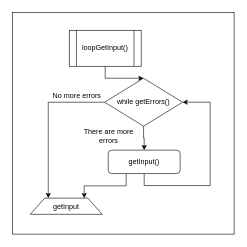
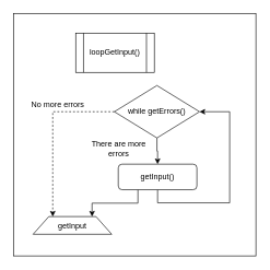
  <mxCell id="0" />
  <mxCell id="1" parent="0" />
  <mxCell id="2" value="" style="whiteSpace=wrap;html=1;aspect=fixed;" vertex="1" parent="1"><mxGeometry x="20" y="20" width="370" height="370" as="geometry" /></mxCell>
  <mxCell id="3" style="edgeStyle=orthogonalEdgeStyle;rounded=0;orthogonalLoop=1;jettySize=auto;html=1;exitX=0.5;exitY=1;exitDx=0;exitDy=0;entryX=1;entryY=0.5;entryDx=0;entryDy=0;" edge="1" parent="1" source="5" target="10"><mxGeometry relative="1" as="geometry"><Array as="points"><mxPoint x="240" y="309" /><mxPoint x="350" y="309" /><mxPoint x="350" y="170" /></Array></mxGeometry></mxCell>
  <mxCell id="4" style="edgeStyle=orthogonalEdgeStyle;rounded=0;orthogonalLoop=1;jettySize=auto;html=1;exitX=0.25;exitY=1;exitDx=0;exitDy=0;entryX=0.75;entryY=0;entryDx=0;entryDy=0;" edge="1" parent="1" source="5" target="13"><mxGeometry relative="1" as="geometry" /></mxCell>
  <mxCell id="5" value="getInput()" style="rounded=1;whiteSpace=wrap;html=1;" vertex="1" parent="1"><mxGeometry x="180" y="250" width="120" height="39" as="geometry" /></mxCell>
- <mxCell id="6" style="edgeStyle=orthogonalEdgeStyle;rounded=0;orthogonalLoop=1;jettySize=auto;html=1;exitX=0.5;exitY=1;exitDx=0;exitDy=0;entryX=0.5;entryY=0;entryDx=0;entryDy=0;" edge="1" parent="1" source="7" target="10"><mxGeometry relative="1" as="geometry" /></mxCell>
  <mxCell id="7" value="loopGetInput()" style="shape=process;whiteSpace=wrap;html=1;backgroundOutline=1;" vertex="1" parent="1"><mxGeometry x="115" y="50" width="120" height="60" as="geometry" /></mxCell>
  <mxCell id="8" style="edgeStyle=orthogonalEdgeStyle;rounded=0;orthogonalLoop=1;jettySize=auto;html=1;exitX=0.5;exitY=1;exitDx=0;exitDy=0;entryX=0.5;entryY=0;entryDx=0;entryDy=0;" edge="1" parent="1" source="10" target="5"><mxGeometry relative="1" as="geometry" /></mxCell>
- <mxCell id="9" style="edgeStyle=orthogonalEdgeStyle;rounded=0;orthogonalLoop=1;jettySize=auto;html=1;exitX=0;exitY=0.5;exitDx=0;exitDy=0;entryX=0.25;entryY=0;entryDx=0;entryDy=0;" edge="1" parent="1" source="10" target="13"><mxGeometry relative="1" as="geometry" /></mxCell>
+ <mxCell id="9" style="edgeStyle=orthogonalEdgeStyle;rounded=0;orthogonalLoop=1;jettySize=auto;html=1;exitX=0;exitY=0.5;exitDx=0;exitDy=0;entryX=0.25;entryY=0;entryDx=0;entryDy=0;dashed=1;" edge="1" parent="1" source="10" target="13"><mxGeometry relative="1" as="geometry" /></mxCell>
  <mxCell id="10" value="while getErrors()" style="rhombus;whiteSpace=wrap;html=1;" vertex="1" parent="1"><mxGeometry x="174" y="130" width="130" height="80" as="geometry" /></mxCell>
  <mxCell id="11" value="There are more errors" style="text;html=1;strokeColor=none;fillColor=none;align=center;verticalAlign=middle;whiteSpace=wrap;rounded=0;" vertex="1" parent="1"><mxGeometry x="126" y="216" width="110" height="20" as="geometry" /></mxCell>
- <mxCell id="12" value="No more errors" style="text;html=1;strokeColor=none;fillColor=none;align=center;verticalAlign=middle;whiteSpace=wrap;rounded=0;" vertex="1" parent="1"><mxGeometry x="83" y="150" width="90" height="20" as="geometry" /></mxCell>
+ <mxCell id="12" value="No more errors" style="text;html=1;strokeColor=none;fillColor=none;align=center;verticalAlign=middle;whiteSpace=wrap;rounded=0;" vertex="1" parent="1"><mxGeometry x="43" y="150" width="90" height="20" as="geometry" /></mxCell>
  <mxCell id="13" value="getInput" style="shape=trapezoid;perimeter=trapezoidPerimeter;whiteSpace=wrap;html=1;" vertex="1" parent="1"><mxGeometry x="50" y="330" width="120" height="27" as="geometry" /></mxCell>
